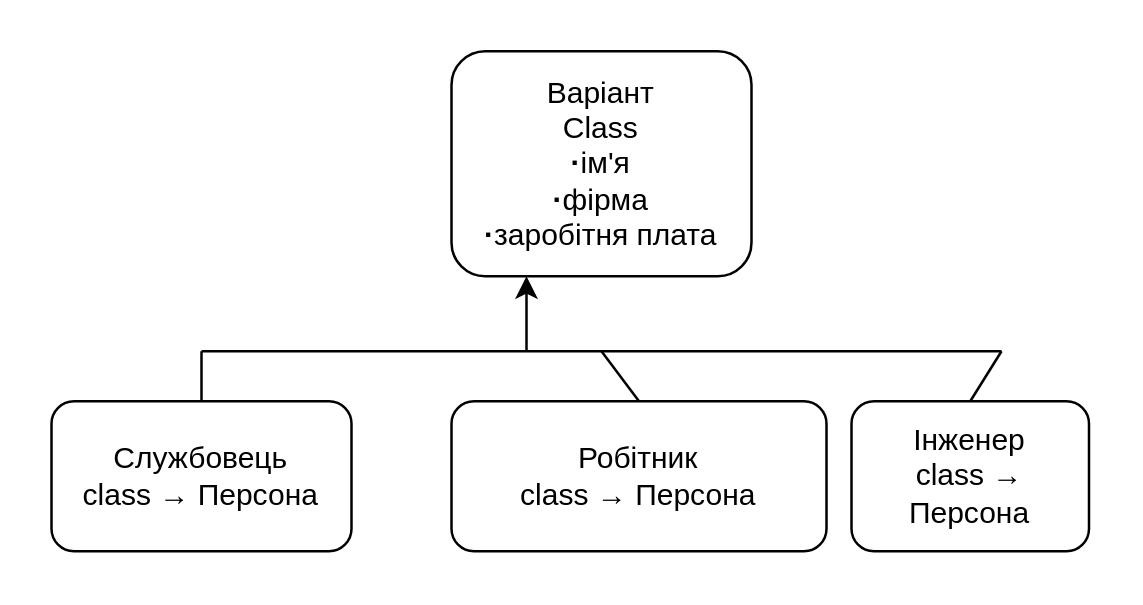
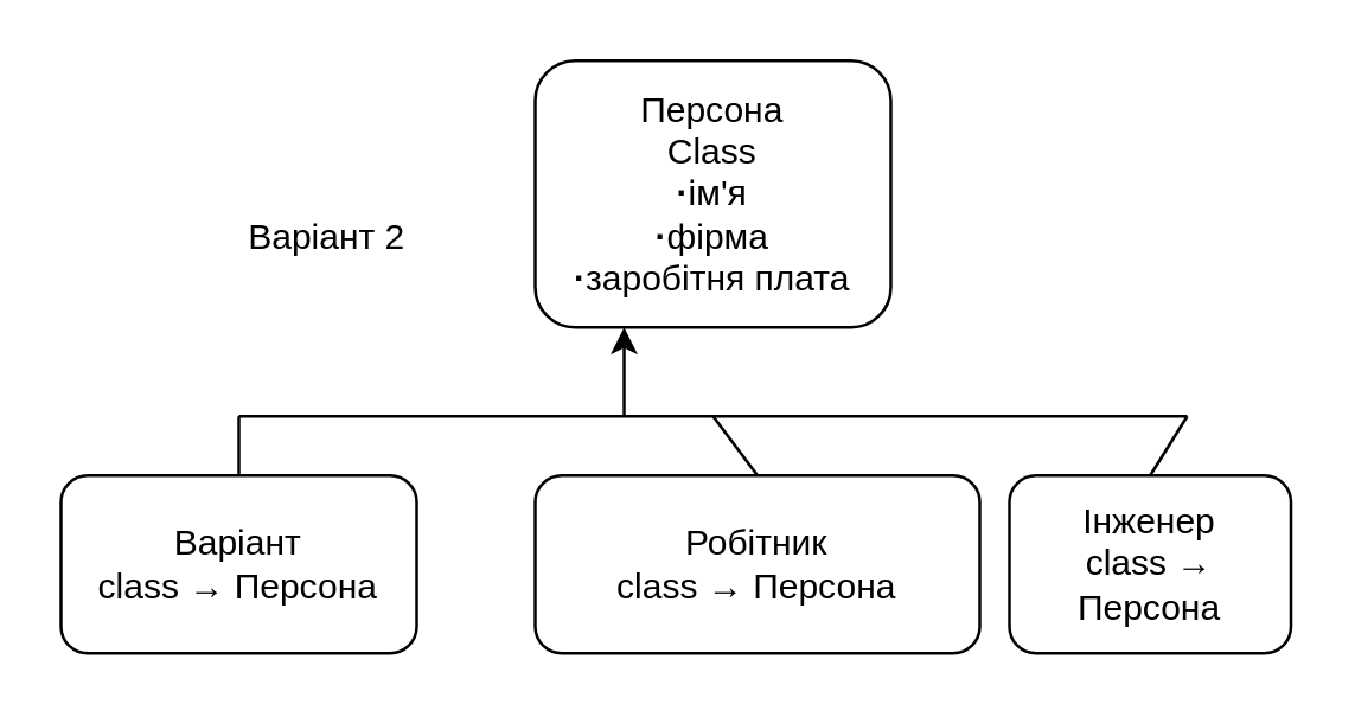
  <mxCell id="0" />
  <mxCell id="1" parent="0" />
- <mxCell id="2" value="&lt;div&gt;Варіант&lt;/div&gt;&lt;div&gt;Class&lt;/div&gt;&lt;div&gt;&lt;span class=&quot;ILfuVd&quot; lang=&quot;ru&quot;&gt;&lt;span class=&quot;hgKElc&quot;&gt;&lt;b&gt;·&lt;/b&gt;&lt;/span&gt;&lt;/span&gt;ім'я&lt;/div&gt;&lt;div&gt;&lt;span class=&quot;ILfuVd&quot; lang=&quot;ru&quot;&gt;&lt;span class=&quot;hgKElc&quot;&gt;&lt;b&gt;·&lt;/b&gt;&lt;/span&gt;&lt;/span&gt;фірма&lt;/div&gt;&lt;div&gt;&lt;span class=&quot;ILfuVd&quot; lang=&quot;ru&quot;&gt;&lt;span class=&quot;hgKElc&quot;&gt;&lt;b&gt;·&lt;/b&gt;&lt;/span&gt;&lt;/span&gt;заробітня плата&lt;br&gt;&lt;/div&gt;" style="rounded=1;whiteSpace=wrap;html=1;" vertex="1" parent="1"><mxGeometry x="180" y="20" width="120" height="90" as="geometry" /></mxCell>
+ <mxCell id="2" value="&lt;div&gt;Персона&lt;/div&gt;&lt;div&gt;Class&lt;/div&gt;&lt;div&gt;&lt;span class=&quot;ILfuVd&quot; lang=&quot;ru&quot;&gt;&lt;span class=&quot;hgKElc&quot;&gt;&lt;b&gt;·&lt;/b&gt;&lt;/span&gt;&lt;/span&gt;ім'я&lt;/div&gt;&lt;div&gt;&lt;span class=&quot;ILfuVd&quot; lang=&quot;ru&quot;&gt;&lt;span class=&quot;hgKElc&quot;&gt;&lt;b&gt;·&lt;/b&gt;&lt;/span&gt;&lt;/span&gt;фірма&lt;/div&gt;&lt;div&gt;&lt;span class=&quot;ILfuVd&quot; lang=&quot;ru&quot;&gt;&lt;span class=&quot;hgKElc&quot;&gt;&lt;b&gt;·&lt;/b&gt;&lt;/span&gt;&lt;/span&gt;заробітня плата&lt;br&gt;&lt;/div&gt;" style="rounded=1;whiteSpace=wrap;html=1;" vertex="1" parent="1"><mxGeometry x="180" y="20" width="120" height="90" as="geometry" /></mxCell>
  <mxCell id="3" value="&lt;div&gt;Робітник&lt;/div&gt;&lt;div&gt;class &lt;span class=&quot;ILfuVd&quot; lang=&quot;ru&quot;&gt;&lt;span class=&quot;hgKElc&quot;&gt;&lt;b&gt;→ &lt;/b&gt;&lt;/span&gt;&lt;/span&gt;Персона&lt;/div&gt;" style="rounded=1;whiteSpace=wrap;html=1;" vertex="1" parent="1"><mxGeometry x="180" y="160" width="150" height="60" as="geometry" /></mxCell>
- <mxCell id="4" value="&lt;div&gt;Службовець&lt;/div&gt;&lt;div&gt;class &lt;span class=&quot;ILfuVd&quot; lang=&quot;ru&quot;&gt;&lt;span class=&quot;hgKElc&quot;&gt;&lt;b&gt;→ &lt;/b&gt;&lt;/span&gt;&lt;/span&gt;Персона&lt;br&gt;&lt;/div&gt;" style="rounded=1;whiteSpace=wrap;html=1;" vertex="1" parent="1"><mxGeometry x="20" y="160" width="120" height="60" as="geometry" /></mxCell>
+ <mxCell id="4" value="&lt;div&gt;Варіант&lt;/div&gt;&lt;div&gt;class &lt;span class=&quot;ILfuVd&quot; lang=&quot;ru&quot;&gt;&lt;span class=&quot;hgKElc&quot;&gt;&lt;b&gt;→ &lt;/b&gt;&lt;/span&gt;&lt;/span&gt;Персона&lt;br&gt;&lt;/div&gt;" style="rounded=1;whiteSpace=wrap;html=1;" vertex="1" parent="1"><mxGeometry x="20" y="160" width="120" height="60" as="geometry" /></mxCell>
  <mxCell id="5" value="&lt;div&gt;Інженер&lt;/div&gt;&lt;div&gt;class &lt;span class=&quot;ILfuVd&quot; lang=&quot;ru&quot;&gt;&lt;span class=&quot;hgKElc&quot;&gt;&lt;b&gt;→&lt;/b&gt;&lt;/span&gt;&lt;/span&gt; Персона&lt;/div&gt;" style="rounded=1;whiteSpace=wrap;html=1;" vertex="1" parent="1"><mxGeometry x="340" y="160" width="95" height="60" as="geometry" /></mxCell>
+ <mxCell id="6" value="Варіант 2" style="text;html=1;strokeColor=none;fillColor=none;align=center;verticalAlign=middle;whiteSpace=wrap;rounded=0;" vertex="1" parent="1"><mxGeometry x="80" y="65" width="60" height="30" as="geometry" /></mxCell>
  <mxCell id="7" value="" style="endArrow=classic;html=1;rounded=0;entryX=0.25;entryY=1;entryDx=0;entryDy=0;" edge="1" parent="1" target="2"><mxGeometry width="50" height="50" relative="1" as="geometry"><mxPoint x="210" y="140" as="sourcePoint" /><mxPoint x="290" y="140" as="targetPoint" /><Array as="points"><mxPoint x="210" y="130" /></Array></mxGeometry></mxCell>
  <mxCell id="8" value="" style="endArrow=none;html=1;rounded=0;" edge="1" parent="1"><mxGeometry width="50" height="50" relative="1" as="geometry"><mxPoint x="80" y="140" as="sourcePoint" /><mxPoint x="400" y="140" as="targetPoint" /></mxGeometry></mxCell>
  <mxCell id="9" value="" style="endArrow=none;html=1;rounded=0;exitX=0.5;exitY=0;exitDx=0;exitDy=0;" edge="1" parent="1" source="4"><mxGeometry width="50" height="50" relative="1" as="geometry"><mxPoint x="30" y="190" as="sourcePoint" /><mxPoint x="80" y="140" as="targetPoint" /></mxGeometry></mxCell>
  <mxCell id="10" value="" style="endArrow=none;html=1;rounded=0;exitX=0.5;exitY=0;exitDx=0;exitDy=0;" edge="1" parent="1" source="5"><mxGeometry width="50" height="50" relative="1" as="geometry"><mxPoint x="360" y="190" as="sourcePoint" /><mxPoint x="400" y="140" as="targetPoint" /></mxGeometry></mxCell>
  <mxCell id="11" value="" style="endArrow=none;html=1;rounded=0;exitX=0.5;exitY=0;exitDx=0;exitDy=0;" edge="1" parent="1" source="3"><mxGeometry width="50" height="50" relative="1" as="geometry"><mxPoint x="240" y="190" as="sourcePoint" /><mxPoint x="240" y="140" as="targetPoint" /></mxGeometry></mxCell>
